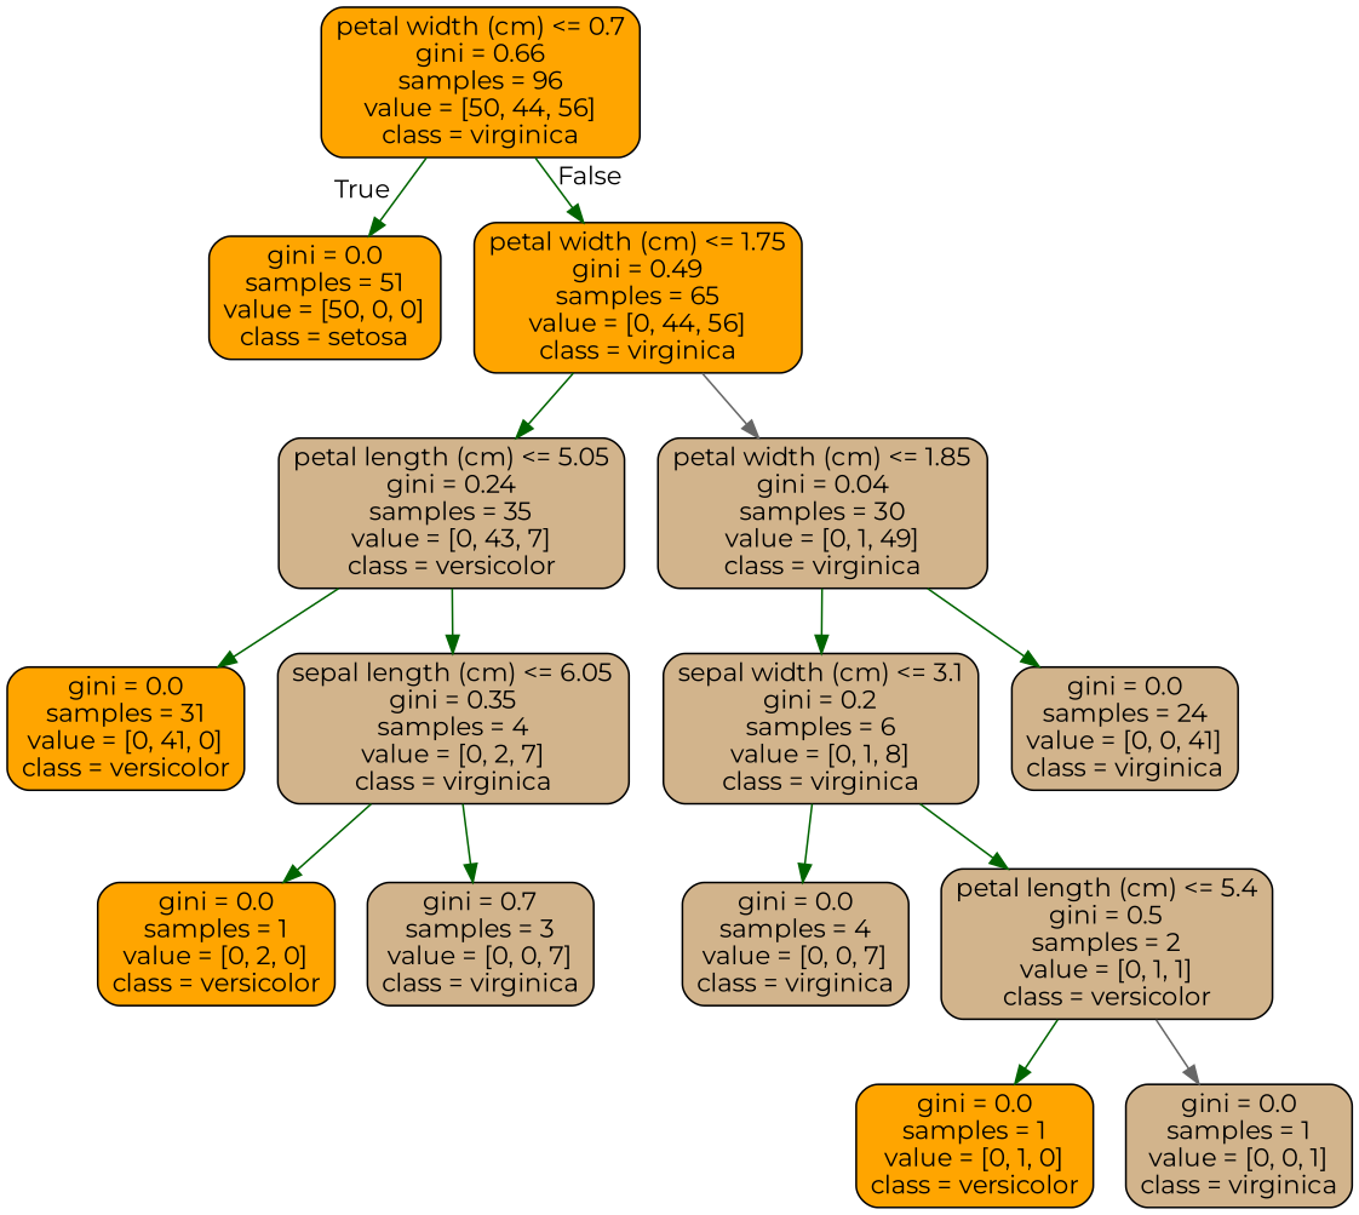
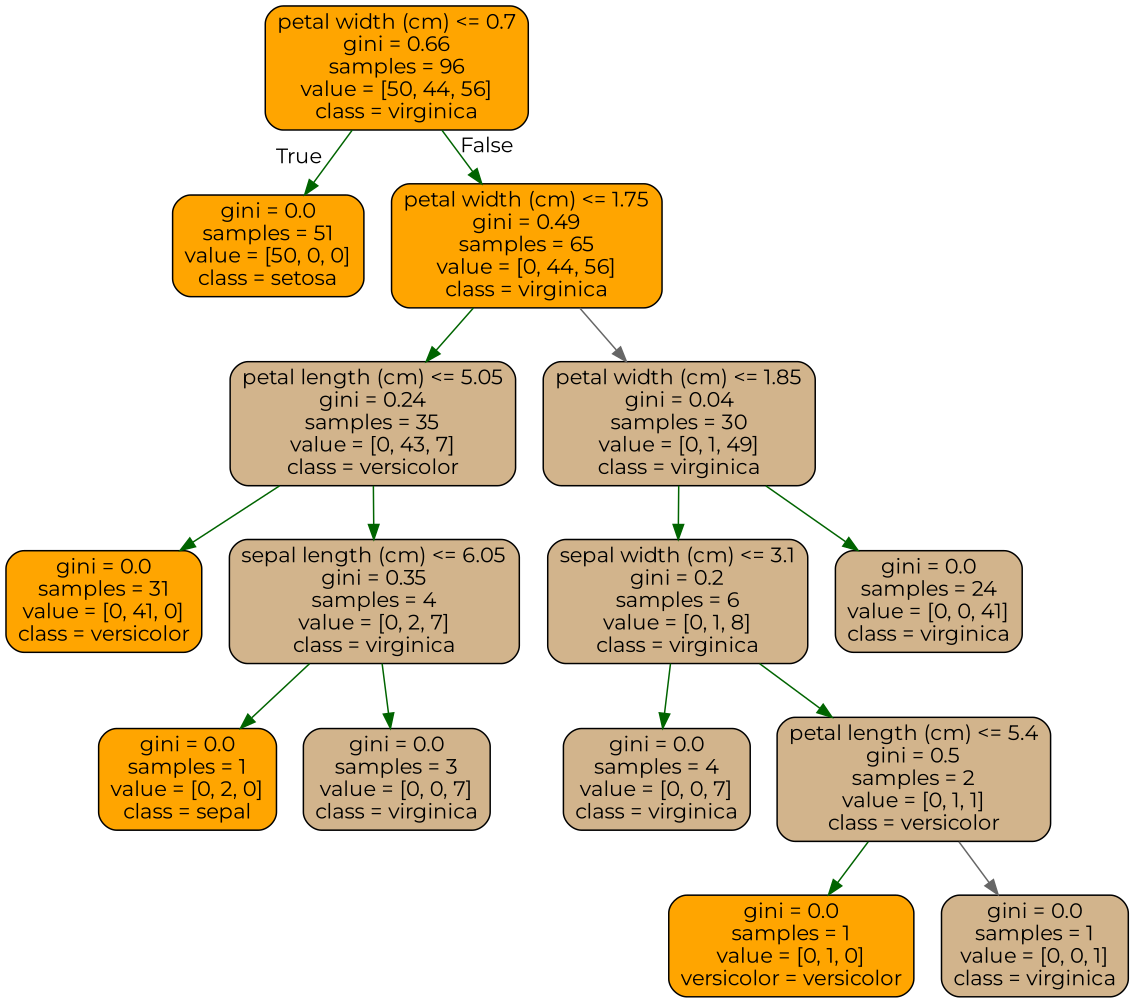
  digraph {
    fontname=Montserrat
    node [color=black fillcolor=tan fontname=Montserrat shape=box style="filled, rounded"]
    edge [color=darkgreen fontname=Montserrat]
    n1 [fillcolor=orange label="petal width (cm) <= 0.7\ngini = 0.66\nsamples = 96\nvalue = [50, 44, 56]\nclass = virginica"]
    n2 [fillcolor=orange label="gini = 0.0\nsamples = 51\nvalue = [50, 0, 0]\nclass = setosa"]
    n3 [fillcolor=orange label="petal width (cm) <= 1.75\ngini = 0.49\nsamples = 65\nvalue = [0, 44, 56]\nclass = virginica"]
    n4 [label="petal length (cm) <= 5.05\ngini = 0.24\nsamples = 35\nvalue = [0, 43, 7]\nclass = versicolor"]
    n5 [label="petal width (cm) <= 1.85\ngini = 0.04\nsamples = 30\nvalue = [0, 1, 49]\nclass = virginica"]
    n6 [fillcolor=orange label="gini = 0.0\nsamples = 31\nvalue = [0, 41, 0]\nclass = versicolor"]
    n7 [label="sepal length (cm) <= 6.05\ngini = 0.35\nsamples = 4\nvalue = [0, 2, 7]\nclass = virginica"]
    n8 [label="sepal width (cm) <= 3.1\ngini = 0.2\nsamples = 6\nvalue = [0, 1, 8]\nclass = virginica"]
    n9 [label="gini = 0.0\nsamples = 24\nvalue = [0, 0, 41]\nclass = virginica"]
-   n10 [fillcolor=orange label="gini = 0.0\nsamples = 1\nvalue = [0, 2, 0]\nclass = versicolor"]
-   n11 [label="gini = 0.7\nsamples = 3\nvalue = [0, 0, 7]\nclass = virginica"]
+   n10 [fillcolor=orange label="gini = 0.0\nsamples = 1\nvalue = [0, 2, 0]\nclass = sepal"]
+   n11 [label="gini = 0.0\nsamples = 3\nvalue = [0, 0, 7]\nclass = virginica"]
    n12 [label="gini = 0.0\nsamples = 4\nvalue = [0, 0, 7]\nclass = virginica"]
    n13 [label="petal length (cm) <= 5.4\ngini = 0.5\nsamples = 2\nvalue = [0, 1, 1]\nclass = versicolor"]
-   n14 [fillcolor=orange label="gini = 0.0\nsamples = 1\nvalue = [0, 1, 0]\nclass = versicolor"]
+   n14 [fillcolor=orange label="gini = 0.0\nsamples = 1\nvalue = [0, 1, 0]\nversicolor = versicolor"]
    n15 [label="gini = 0.0\nsamples = 1\nvalue = [0, 0, 1]\nclass = virginica"]
    n1 -> n2 [headlabel=True labelangle=45 labeldistance=2.5]
    n1 -> n3 [headlabel=False labelangle=-45 labeldistance=2.5]
    n3 -> n4
    n3 -> n5 [color=gray40]
    n4 -> n6
    n4 -> n7
    n5 -> n8
    n5 -> n9
    n7 -> n10
    n7 -> n11
    n8 -> n12
    n8 -> n13
    n13 -> n14
    n13 -> n15 [color=gray40]
  }
